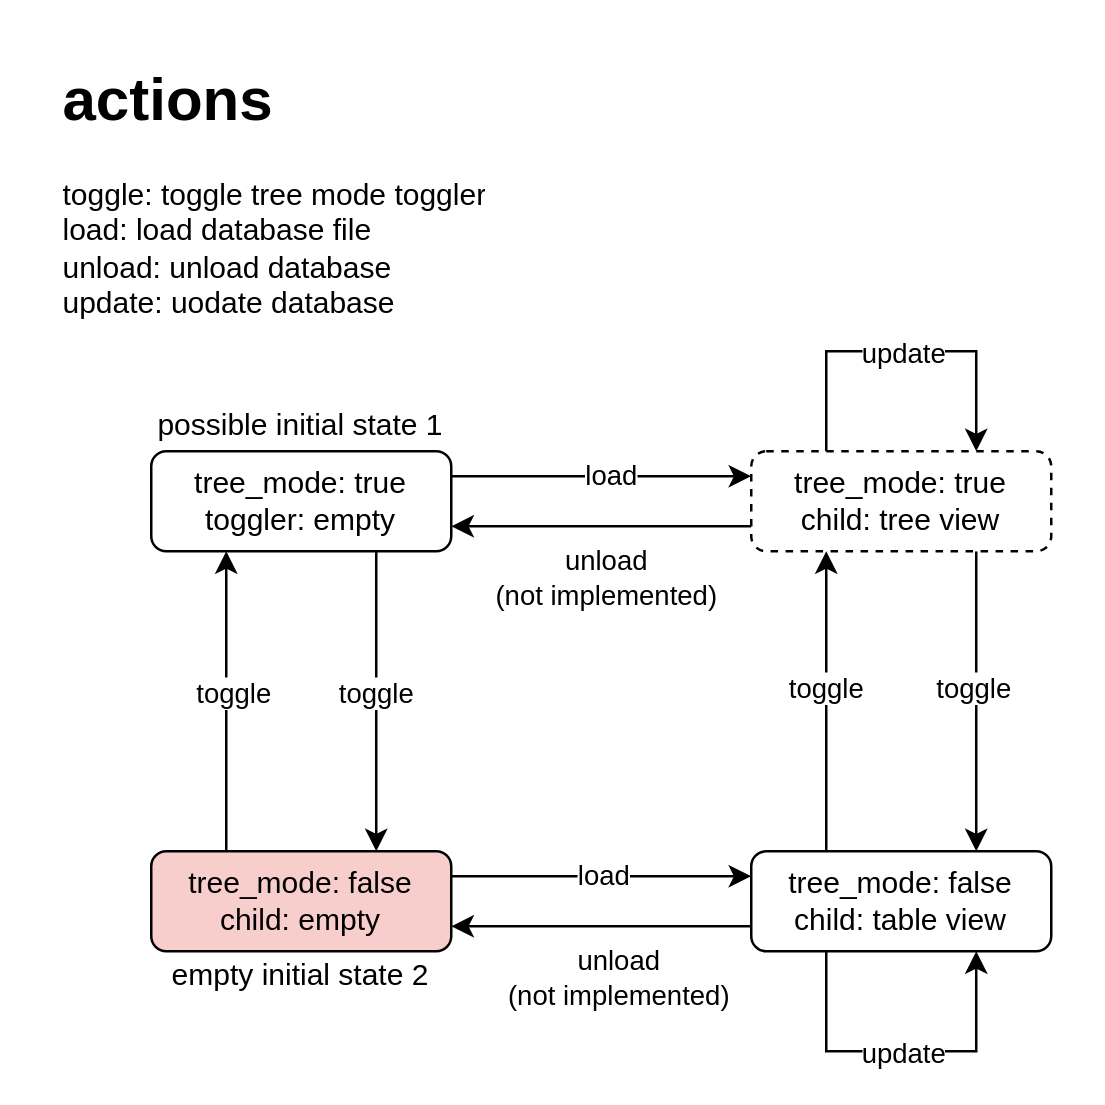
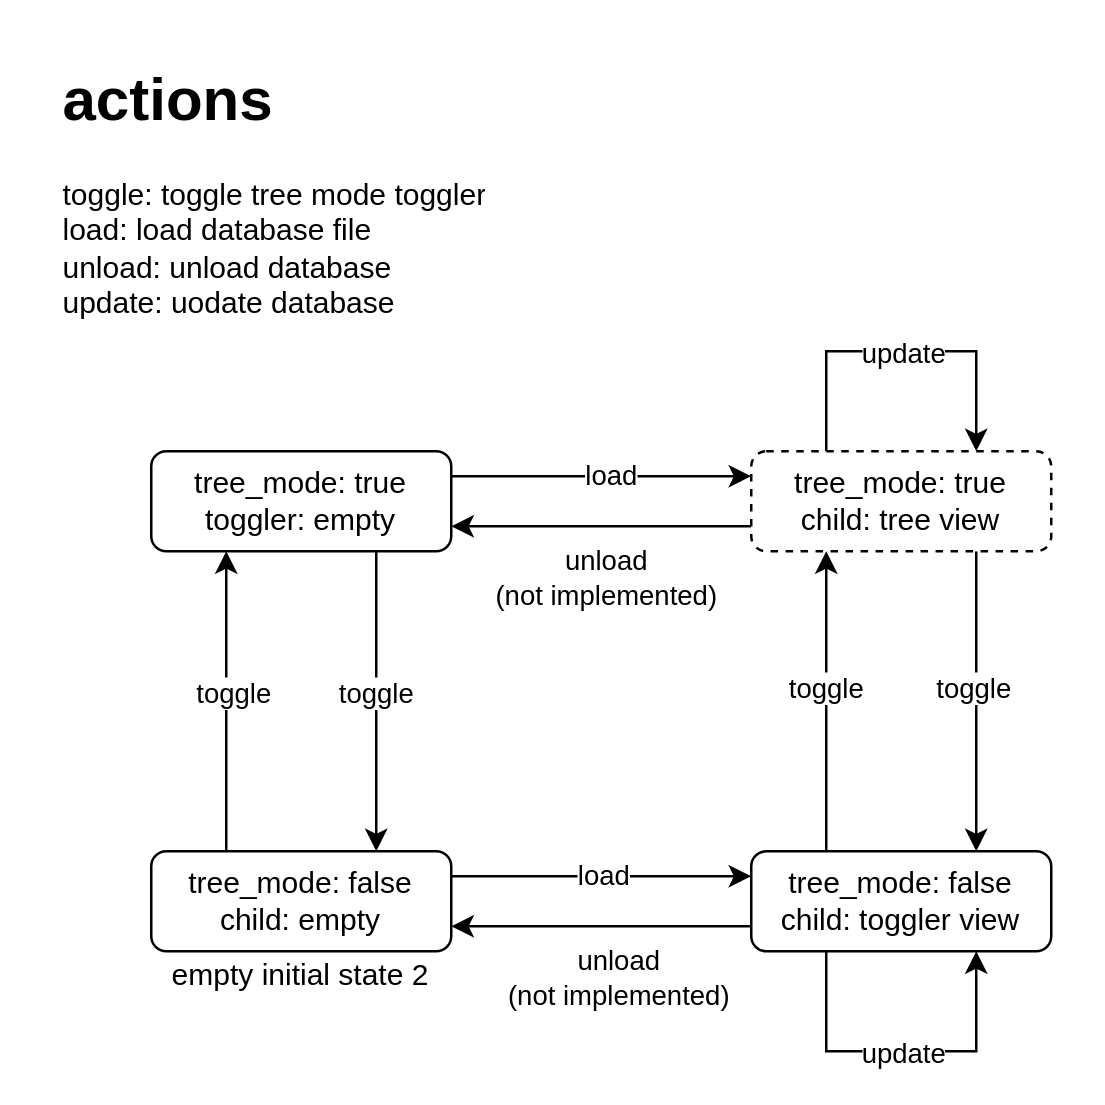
  <mxCell id="0" />
  <mxCell id="1" parent="0" />
  <mxCell id="2" style="edgeStyle=orthogonalEdgeStyle;rounded=0;orthogonalLoop=1;jettySize=auto;html=1;exitX=1;exitY=0.25;exitDx=0;exitDy=0;entryX=0;entryY=0.25;entryDx=0;entryDy=0;" edge="1" parent="1" source="6" target="11"><mxGeometry relative="1" as="geometry" /></mxCell>
  <mxCell id="3" value="load" style="edgeLabel;html=1;align=center;verticalAlign=middle;resizable=0;points=[];" vertex="1" connectable="0" parent="2"><mxGeometry x="0.051" y="1" relative="1" as="geometry"><mxPoint as="offset" /></mxGeometry></mxCell>
  <mxCell id="4" style="edgeStyle=orthogonalEdgeStyle;rounded=0;orthogonalLoop=1;jettySize=auto;html=1;exitX=0.75;exitY=1;exitDx=0;exitDy=0;entryX=0.75;entryY=0;entryDx=0;entryDy=0;" edge="1" parent="1" source="6" target="21"><mxGeometry relative="1" as="geometry" /></mxCell>
  <mxCell id="5" value="toggle" style="edgeLabel;html=1;align=center;verticalAlign=middle;resizable=0;points=[];" vertex="1" connectable="0" parent="4"><mxGeometry x="-0.07" y="-1" relative="1" as="geometry"><mxPoint as="offset" /></mxGeometry></mxCell>
  <mxCell id="6" value="tree_mode: true&lt;br&gt;toggler: empty" style="rounded=1;whiteSpace=wrap;html=1;" vertex="1" parent="1"><mxGeometry x="60" y="180" width="120" height="40" as="geometry" /></mxCell>
  <mxCell id="7" style="edgeStyle=orthogonalEdgeStyle;rounded=0;orthogonalLoop=1;jettySize=auto;html=1;exitX=0;exitY=0.75;exitDx=0;exitDy=0;entryX=1;entryY=0.75;entryDx=0;entryDy=0;" edge="1" parent="1" source="11" target="6"><mxGeometry relative="1" as="geometry" /></mxCell>
  <mxCell id="8" value="unload&lt;br&gt;(not implemented)" style="edgeLabel;html=1;align=center;verticalAlign=middle;resizable=0;points=[];" vertex="1" connectable="0" parent="7"><mxGeometry x="-0.025" y="-1" relative="1" as="geometry"><mxPoint y="21" as="offset" /></mxGeometry></mxCell>
  <mxCell id="9" style="edgeStyle=orthogonalEdgeStyle;rounded=0;orthogonalLoop=1;jettySize=auto;html=1;exitX=0.75;exitY=1;exitDx=0;exitDy=0;entryX=0.75;entryY=0;entryDx=0;entryDy=0;" edge="1" parent="1" source="11" target="16"><mxGeometry relative="1" as="geometry" /></mxCell>
  <mxCell id="10" value="toggle" style="edgeLabel;html=1;align=center;verticalAlign=middle;resizable=0;points=[];" vertex="1" connectable="0" parent="9"><mxGeometry x="-0.103" y="-2" relative="1" as="geometry"><mxPoint as="offset" /></mxGeometry></mxCell>
  <mxCell id="11" value="tree_mode: true&lt;br&gt;child: tree view" style="rounded=1;whiteSpace=wrap;html=1;dashed=1;" vertex="1" parent="1"><mxGeometry x="300" y="180" width="120" height="40" as="geometry" /></mxCell>
  <mxCell id="12" style="edgeStyle=orthogonalEdgeStyle;rounded=0;orthogonalLoop=1;jettySize=auto;html=1;exitX=0;exitY=0.75;exitDx=0;exitDy=0;entryX=1;entryY=0.75;entryDx=0;entryDy=0;" edge="1" parent="1" source="16" target="21"><mxGeometry relative="1" as="geometry" /></mxCell>
  <mxCell id="13" value="unload&lt;br&gt;(not implemented)" style="edgeLabel;html=1;align=center;verticalAlign=middle;resizable=0;points=[];" vertex="1" connectable="0" parent="12"><mxGeometry x="-0.097" y="-1" relative="1" as="geometry"><mxPoint y="21" as="offset" /></mxGeometry></mxCell>
  <mxCell id="14" style="edgeStyle=orthogonalEdgeStyle;rounded=0;orthogonalLoop=1;jettySize=auto;html=1;exitX=0.25;exitY=0;exitDx=0;exitDy=0;entryX=0.25;entryY=1;entryDx=0;entryDy=0;" edge="1" parent="1" source="16" target="11"><mxGeometry relative="1" as="geometry" /></mxCell>
  <mxCell id="15" value="toggle" style="edgeLabel;html=1;align=center;verticalAlign=middle;resizable=0;points=[];" vertex="1" connectable="0" parent="14"><mxGeometry x="0.103" y="1" relative="1" as="geometry"><mxPoint as="offset" /></mxGeometry></mxCell>
- <mxCell id="16" value="tree_mode: false&lt;br&gt;child: table view" style="rounded=1;whiteSpace=wrap;html=1;" vertex="1" parent="1"><mxGeometry x="300" y="340" width="120" height="40" as="geometry" /></mxCell>
+ <mxCell id="16" value="tree_mode: false&lt;br&gt;child: toggler view" style="rounded=1;whiteSpace=wrap;html=1;" vertex="1" parent="1"><mxGeometry x="300" y="340" width="120" height="40" as="geometry" /></mxCell>
  <mxCell id="17" style="edgeStyle=orthogonalEdgeStyle;rounded=0;orthogonalLoop=1;jettySize=auto;html=1;exitX=1;exitY=0.25;exitDx=0;exitDy=0;entryX=0;entryY=0.25;entryDx=0;entryDy=0;" edge="1" parent="1" source="21" target="16"><mxGeometry relative="1" as="geometry" /></mxCell>
  <mxCell id="18" value="load" style="edgeLabel;html=1;align=center;verticalAlign=middle;resizable=0;points=[];" vertex="1" connectable="0" parent="17"><mxGeometry x="-0.003" y="1" relative="1" as="geometry"><mxPoint as="offset" /></mxGeometry></mxCell>
  <mxCell id="19" style="edgeStyle=orthogonalEdgeStyle;rounded=0;orthogonalLoop=1;jettySize=auto;html=1;exitX=0.25;exitY=0;exitDx=0;exitDy=0;entryX=0.25;entryY=1;entryDx=0;entryDy=0;" edge="1" parent="1" source="21" target="6"><mxGeometry relative="1" as="geometry" /></mxCell>
  <mxCell id="20" value="toggle" style="edgeLabel;html=1;align=center;verticalAlign=middle;resizable=0;points=[];" vertex="1" connectable="0" parent="19"><mxGeometry x="0.07" y="-3" relative="1" as="geometry"><mxPoint as="offset" /></mxGeometry></mxCell>
- <mxCell id="21" value="tree_mode: false&lt;br&gt;child: empty" style="rounded=1;whiteSpace=wrap;html=1;fillColor=#f8cecc;" vertex="1" parent="1"><mxGeometry x="60" y="340" width="120" height="40" as="geometry" /></mxCell>
+ <mxCell id="21" value="tree_mode: false&lt;br&gt;child: empty" style="rounded=1;whiteSpace=wrap;html=1;" vertex="1" parent="1"><mxGeometry x="60" y="340" width="120" height="40" as="geometry" /></mxCell>
  <mxCell id="22" value="&lt;h1&gt;actions&lt;/h1&gt;&lt;p&gt;toggle: toggle tree mode toggler&lt;br&gt;&lt;span style=&quot;background-color: initial;&quot;&gt;load: load database file&lt;br&gt;&lt;/span&gt;&lt;span style=&quot;background-color: initial;&quot;&gt;unload: unload database&lt;br&gt;&lt;/span&gt;&lt;span style=&quot;background-color: initial;&quot;&gt;update: uodate database&lt;/span&gt;&lt;/p&gt;" style="text;html=1;spacing=5;spacingTop=-20;whiteSpace=wrap;overflow=hidden;rounded=0;" vertex="1" parent="1"><mxGeometry x="20" y="20" width="280" height="120" as="geometry" /></mxCell>
  <mxCell id="23" style="edgeStyle=orthogonalEdgeStyle;rounded=0;orthogonalLoop=1;jettySize=auto;html=1;exitX=0.25;exitY=0;exitDx=0;exitDy=0;entryX=0.75;entryY=0;entryDx=0;entryDy=0;" edge="1" parent="1" source="11" target="11"><mxGeometry relative="1" as="geometry"><Array as="points"><mxPoint x="330" y="140" /><mxPoint x="390" y="140" /></Array></mxGeometry></mxCell>
  <mxCell id="24" value="update" style="edgeLabel;html=1;align=center;verticalAlign=middle;resizable=0;points=[];" vertex="1" connectable="0" parent="23"><mxGeometry x="-0.037" relative="1" as="geometry"><mxPoint x="3" as="offset" /></mxGeometry></mxCell>
  <mxCell id="25" style="edgeStyle=orthogonalEdgeStyle;rounded=0;orthogonalLoop=1;jettySize=auto;html=1;exitX=0.25;exitY=1;exitDx=0;exitDy=0;entryX=0.75;entryY=1;entryDx=0;entryDy=0;" edge="1" parent="1" source="16" target="16"><mxGeometry relative="1" as="geometry"><Array as="points"><mxPoint x="330" y="420" /><mxPoint x="390" y="420" /></Array></mxGeometry></mxCell>
  <mxCell id="26" value="update" style="edgeLabel;html=1;align=center;verticalAlign=middle;resizable=0;points=[];" vertex="1" connectable="0" parent="25"><mxGeometry x="-0.06" relative="1" as="geometry"><mxPoint x="4" as="offset" /></mxGeometry></mxCell>
- <mxCell id="27" value="possible initial state 1" style="text;html=1;align=center;verticalAlign=middle;whiteSpace=wrap;rounded=0;" vertex="1" parent="1"><mxGeometry x="60" y="160" width="120" height="20" as="geometry" /></mxCell>
  <mxCell id="28" value="empty initial state 2" style="text;html=1;align=center;verticalAlign=middle;whiteSpace=wrap;rounded=0;" vertex="1" parent="1"><mxGeometry x="60" y="380" width="120" height="20" as="geometry" /></mxCell>
